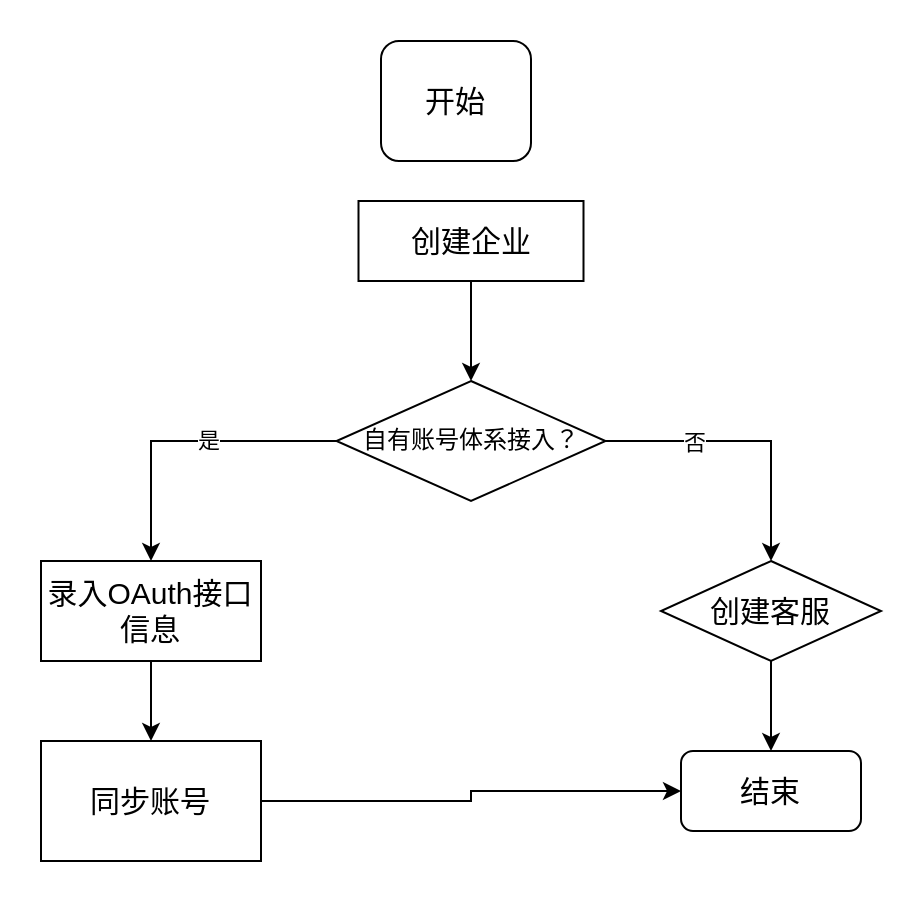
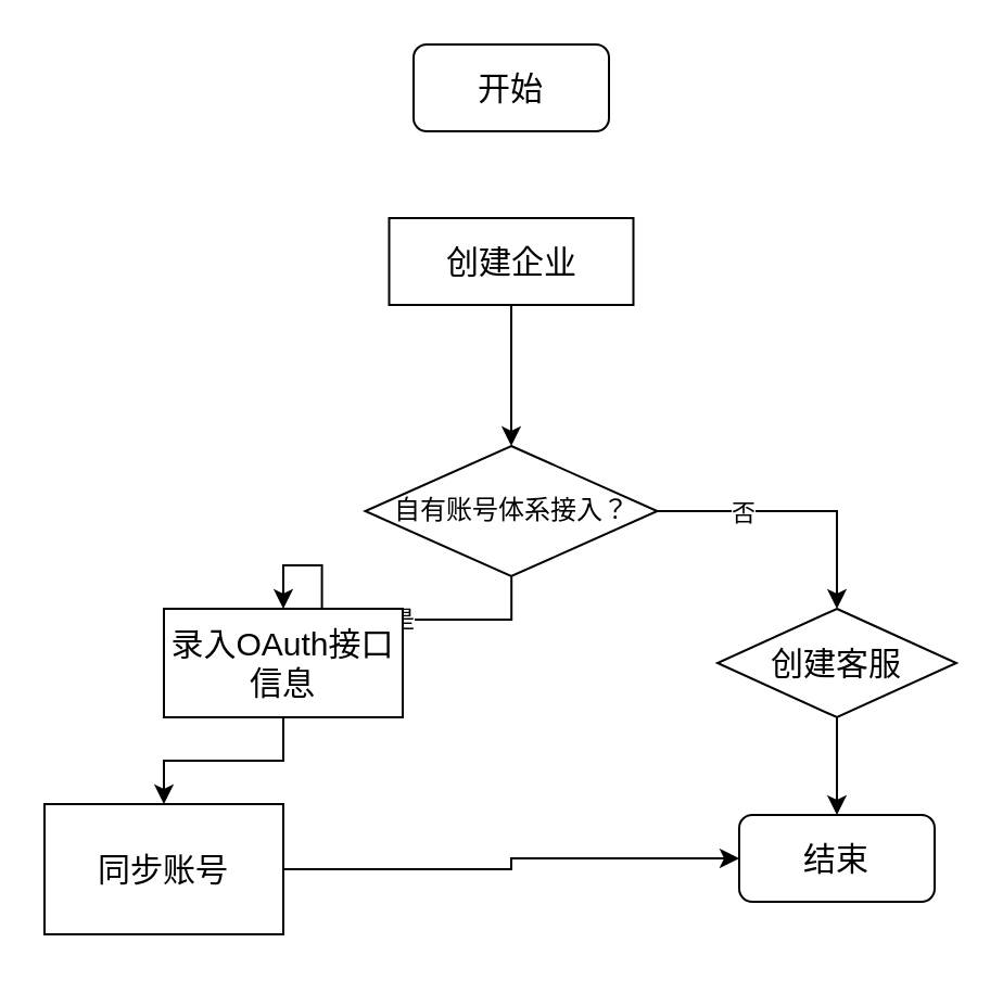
  <mxCell id="0" />
  <mxCell id="1" parent="0" />
- <mxCell id="2" value="&lt;font style=&quot;font-size: 15px&quot;&gt;开始&lt;/font&gt;" style="rounded=1;whiteSpace=wrap;html=1;" vertex="1" parent="1"><mxGeometry x="190" y="20" width="75" height="60" as="geometry" /></mxCell>
+ <mxCell id="2" value="&lt;font style=&quot;font-size: 15px&quot;&gt;开始&lt;/font&gt;" style="rounded=1;whiteSpace=wrap;html=1;" vertex="1" parent="1"><mxGeometry x="190" y="20" width="90" height="40" as="geometry" /></mxCell>
  <mxCell id="3" value="" style="edgeStyle=orthogonalEdgeStyle;rounded=0;orthogonalLoop=1;jettySize=auto;html=1;" edge="1" parent="1" source="4" target="9"><mxGeometry relative="1" as="geometry" /></mxCell>
  <mxCell id="4" value="&lt;font style=&quot;font-size: 15px&quot;&gt;创建企业&lt;/font&gt;" style="rounded=0;whiteSpace=wrap;html=1;" vertex="1" parent="1"><mxGeometry x="178.75" y="100" width="112.5" height="40" as="geometry" /></mxCell>
  <mxCell id="5" style="edgeStyle=orthogonalEdgeStyle;rounded=0;orthogonalLoop=1;jettySize=auto;html=1;" edge="1" parent="1" source="9" target="11"><mxGeometry relative="1" as="geometry" /></mxCell>
  <mxCell id="6" value="是" style="edgeLabel;html=1;align=center;verticalAlign=middle;resizable=0;points=[];" vertex="1" connectable="0" parent="5"><mxGeometry x="-0.165" y="-1" relative="1" as="geometry"><mxPoint as="offset" /></mxGeometry></mxCell>
  <mxCell id="7" style="edgeStyle=orthogonalEdgeStyle;rounded=0;orthogonalLoop=1;jettySize=auto;html=1;entryX=0.5;entryY=0;entryDx=0;entryDy=0;" edge="1" parent="1" source="9" target="13"><mxGeometry relative="1" as="geometry" /></mxCell>
  <mxCell id="8" value="否" style="edgeLabel;html=1;align=center;verticalAlign=middle;resizable=0;points=[];" vertex="1" connectable="0" parent="7"><mxGeometry x="-0.387" relative="1" as="geometry"><mxPoint as="offset" /></mxGeometry></mxCell>
- <mxCell id="9" value="自有账号体系接入？" style="rhombus;whiteSpace=wrap;html=1;" vertex="1" parent="1"><mxGeometry x="167.75" y="190" width="134.5" height="60" as="geometry" /></mxCell>
+ <mxCell id="9" value="自有账号体系接入？" style="rhombus;whiteSpace=wrap;html=1;" vertex="1" parent="1"><mxGeometry x="167.75" y="205" width="134.5" height="60" as="geometry" /></mxCell>
  <mxCell id="10" value="" style="edgeStyle=orthogonalEdgeStyle;rounded=0;orthogonalLoop=1;jettySize=auto;html=1;" edge="1" parent="1" source="11" target="15"><mxGeometry relative="1" as="geometry" /></mxCell>
- <mxCell id="11" value="&lt;font style=&quot;font-size: 15px&quot;&gt;录入OAuth接口信息&lt;/font&gt;" style="rounded=0;whiteSpace=wrap;html=1;" vertex="1" parent="1"><mxGeometry x="20" y="280" width="110" height="50" as="geometry" /></mxCell>
+ <mxCell id="11" value="&lt;font style=&quot;font-size: 15px&quot;&gt;录入OAuth接口信息&lt;/font&gt;" style="rounded=0;whiteSpace=wrap;html=1;" vertex="1" parent="1"><mxGeometry x="75" y="280" width="110" height="50" as="geometry" /></mxCell>
  <mxCell id="12" value="" style="edgeStyle=orthogonalEdgeStyle;rounded=0;orthogonalLoop=1;jettySize=auto;html=1;" edge="1" parent="1" source="13" target="16"><mxGeometry relative="1" as="geometry" /></mxCell>
  <mxCell id="13" value="&lt;font style=&quot;font-size: 15px&quot;&gt;创建客服&lt;/font&gt;" style="rhombus;whiteSpace=wrap;html=1;" vertex="1" parent="1"><mxGeometry x="330" y="280" width="110" height="50" as="geometry" /></mxCell>
  <mxCell id="14" style="edgeStyle=orthogonalEdgeStyle;rounded=0;orthogonalLoop=1;jettySize=auto;html=1;entryX=0;entryY=0.5;entryDx=0;entryDy=0;" edge="1" parent="1" source="15" target="16"><mxGeometry relative="1" as="geometry" /></mxCell>
  <mxCell id="15" value="&lt;font style=&quot;font-size: 15px&quot;&gt;同步账号&lt;/font&gt;" style="rounded=0;whiteSpace=wrap;html=1;" vertex="1" parent="1"><mxGeometry x="20" y="370" width="110" height="60" as="geometry" /></mxCell>
  <mxCell id="16" value="&lt;font style=&quot;font-size: 15px&quot;&gt;结束&lt;/font&gt;" style="rounded=1;whiteSpace=wrap;html=1;" vertex="1" parent="1"><mxGeometry x="340" y="375" width="90" height="40" as="geometry" /></mxCell>
